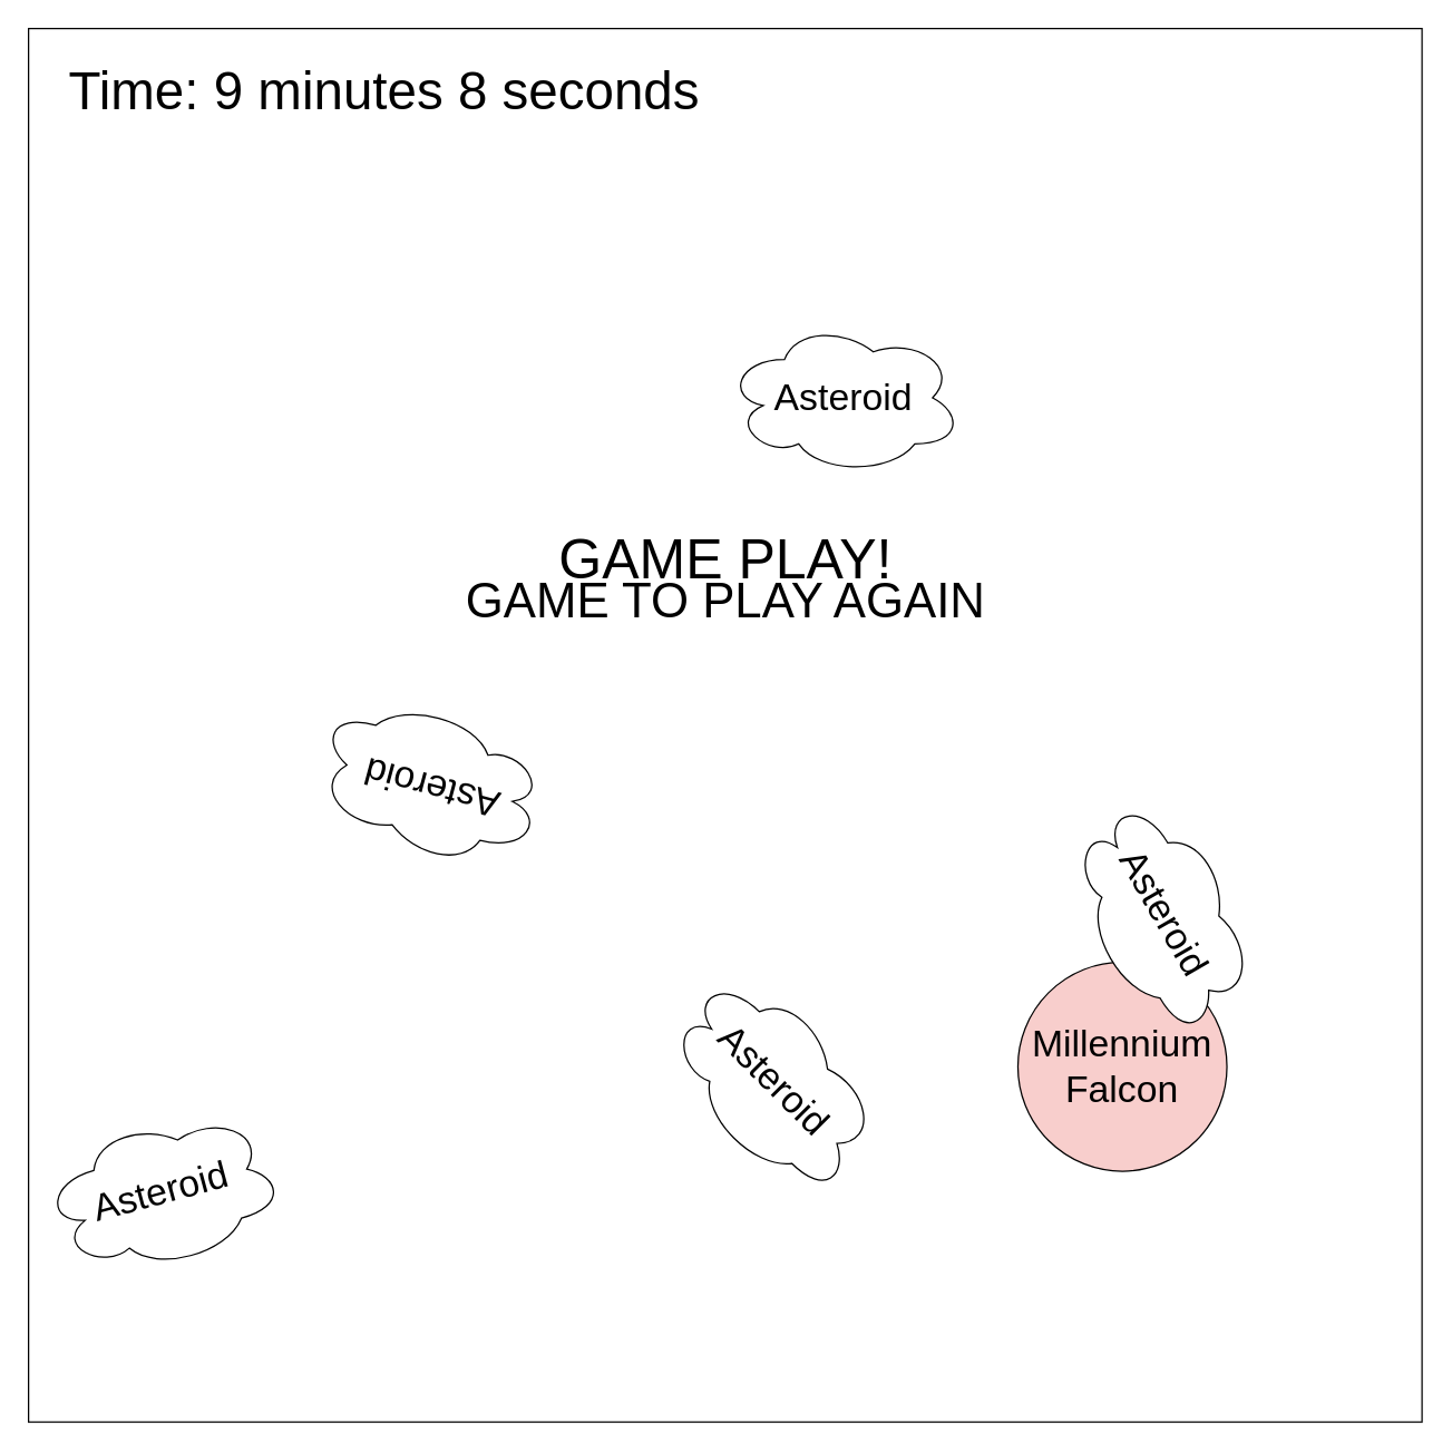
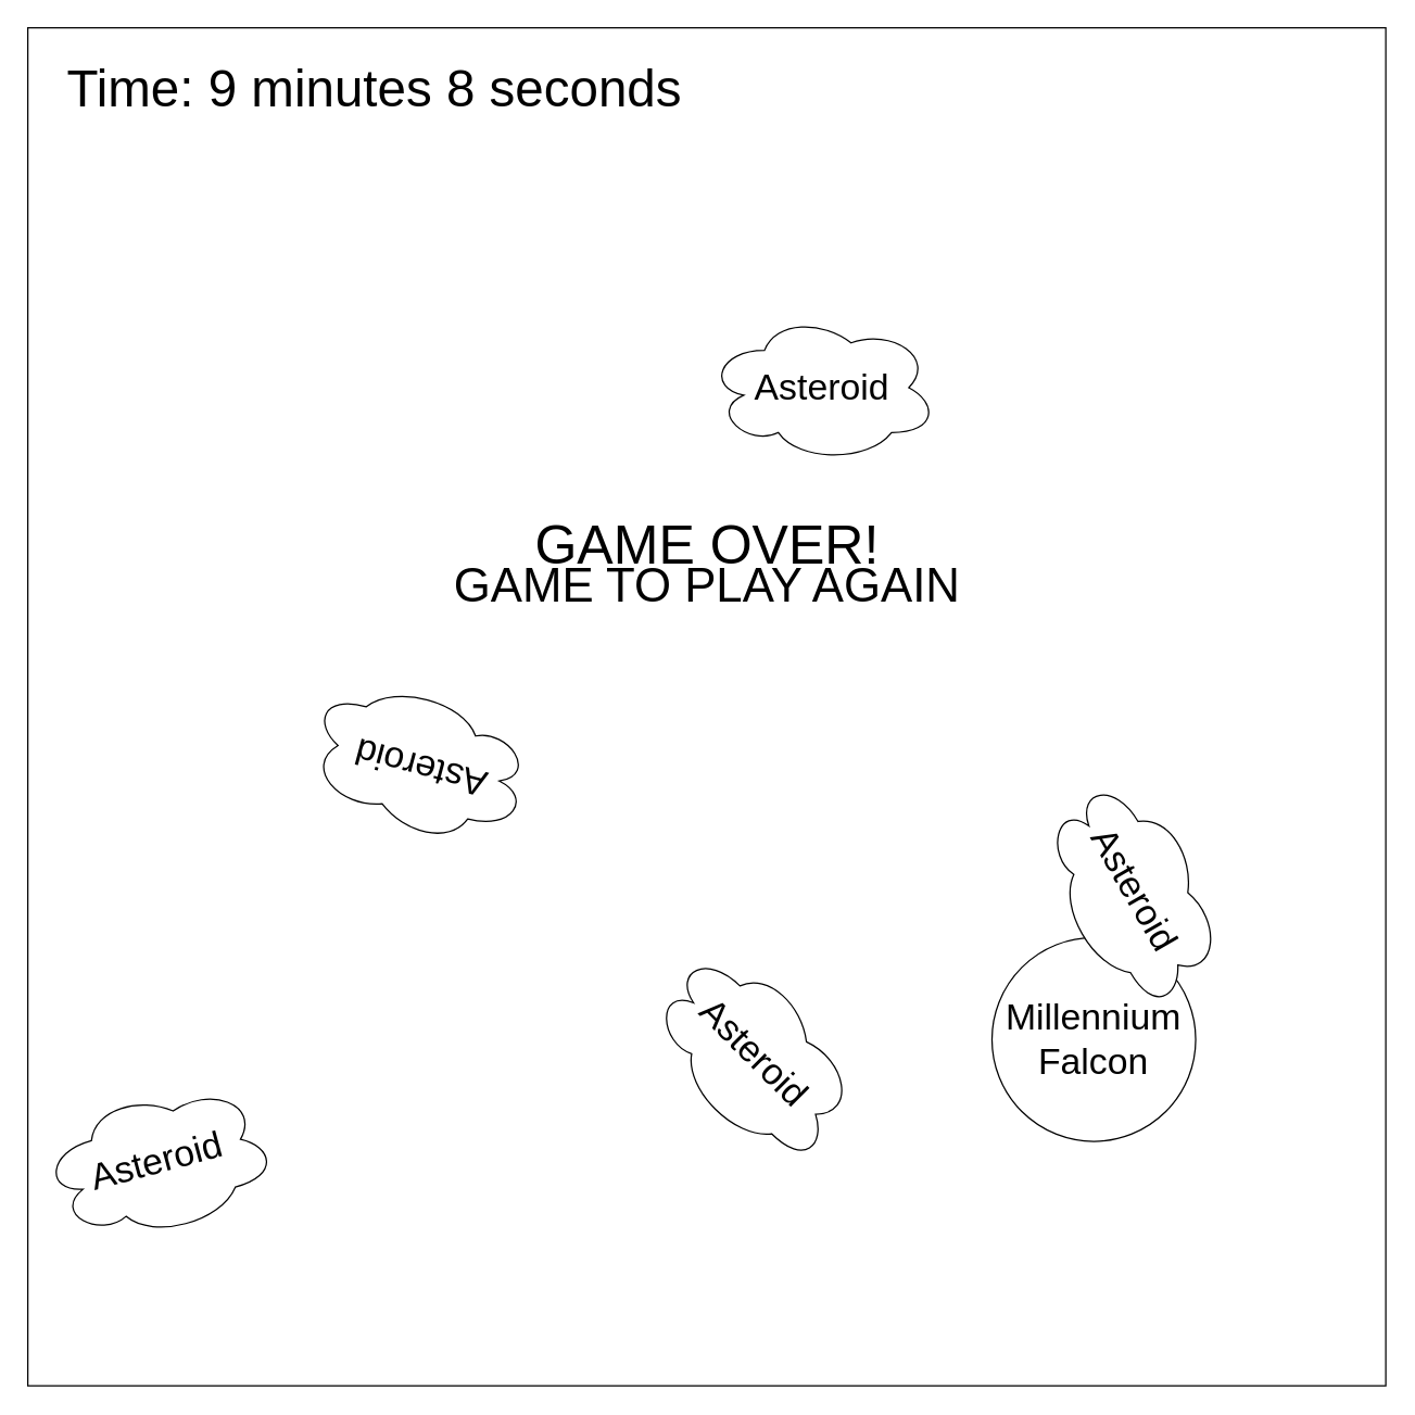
  <mxCell id="0" />
  <mxCell id="1" parent="0" />
  <mxCell id="2" value="" style="verticalLabelPosition=bottom;verticalAlign=top;html=1;shape=mxgraph.basic.rect;fillColor2=none;strokeWidth=1;size=20;indent=5;" vertex="1" parent="1"><mxGeometry x="20" y="20" width="1000" height="1000" as="geometry" /></mxCell>
  <mxCell id="3" value="&lt;font style=&quot;font-size: 38px&quot;&gt;Time: 9 minutes 8 seconds&lt;/font&gt;" style="text;html=1;align=center;verticalAlign=middle;resizable=0;points=[];autosize=1;strokeColor=none;fillColor=none;" vertex="1" parent="1"><mxGeometry x="40" y="50" width="470" height="30" as="geometry" /></mxCell>
- <mxCell id="4" value="&lt;font style=&quot;font-size: 27px;&quot;&gt;Millennium Falcon&lt;/font&gt;" style="ellipse;whiteSpace=wrap;html=1;aspect=fixed;fontSize=27;fillColor=#f8cecc;" vertex="1" parent="1"><mxGeometry x="730" y="690" width="150" height="150" as="geometry" /></mxCell>
+ <mxCell id="4" value="&lt;font style=&quot;font-size: 27px;&quot;&gt;Millennium Falcon&lt;/font&gt;" style="ellipse;whiteSpace=wrap;html=1;aspect=fixed;fontSize=27;" vertex="1" parent="1"><mxGeometry x="730" y="690" width="150" height="150" as="geometry" /></mxCell>
  <mxCell id="5" value="Asteroid" style="ellipse;shape=cloud;whiteSpace=wrap;html=1;fontSize=27;" vertex="1" parent="1"><mxGeometry x="520" y="230" width="170" height="110" as="geometry" /></mxCell>
  <mxCell id="6" value="Asteroid" style="ellipse;shape=cloud;whiteSpace=wrap;html=1;fontSize=27;rotation=-15;" vertex="1" parent="1"><mxGeometry x="30" y="800" width="170" height="110" as="geometry" /></mxCell>
  <mxCell id="7" value="Asteroid" style="ellipse;shape=cloud;whiteSpace=wrap;html=1;fontSize=27;rotation=60;" vertex="1" parent="1"><mxGeometry x="750" y="600" width="170" height="110" as="geometry" /></mxCell>
  <mxCell id="8" value="Asteroid" style="ellipse;shape=cloud;whiteSpace=wrap;html=1;fontSize=27;rotation=45;" vertex="1" parent="1"><mxGeometry x="470" y="720" width="170" height="110" as="geometry" /></mxCell>
  <mxCell id="9" value="Asteroid" style="ellipse;shape=cloud;whiteSpace=wrap;html=1;fontSize=27;rotation=-165;" vertex="1" parent="1"><mxGeometry x="225" y="510" width="170" height="110" as="geometry" /></mxCell>
- <mxCell id="10" value="&lt;font style=&quot;font-size: 40px&quot;&gt;GAME PLAY!&lt;/font&gt;" style="text;html=1;align=center;verticalAlign=middle;resizable=0;points=[];autosize=1;strokeColor=none;fillColor=none;fontSize=27;" vertex="1" parent="1"><mxGeometry x="385" y="380" width="270" height="40" as="geometry" /></mxCell>
+ <mxCell id="10" value="&lt;font style=&quot;font-size: 40px&quot;&gt;GAME OVER!&lt;/font&gt;" style="text;html=1;align=center;verticalAlign=middle;resizable=0;points=[];autosize=1;strokeColor=none;fillColor=none;fontSize=27;" vertex="1" parent="1"><mxGeometry x="385" y="380" width="270" height="40" as="geometry" /></mxCell>
  <mxCell id="11" value="&lt;font style=&quot;font-size: 35px&quot;&gt;GAME TO PLAY AGAIN&lt;/font&gt;" style="text;html=1;align=center;verticalAlign=middle;resizable=0;points=[];autosize=1;strokeColor=none;fillColor=none;fontSize=27;" vertex="1" parent="1"><mxGeometry x="330" y="410" width="380" height="40" as="geometry" /></mxCell>
